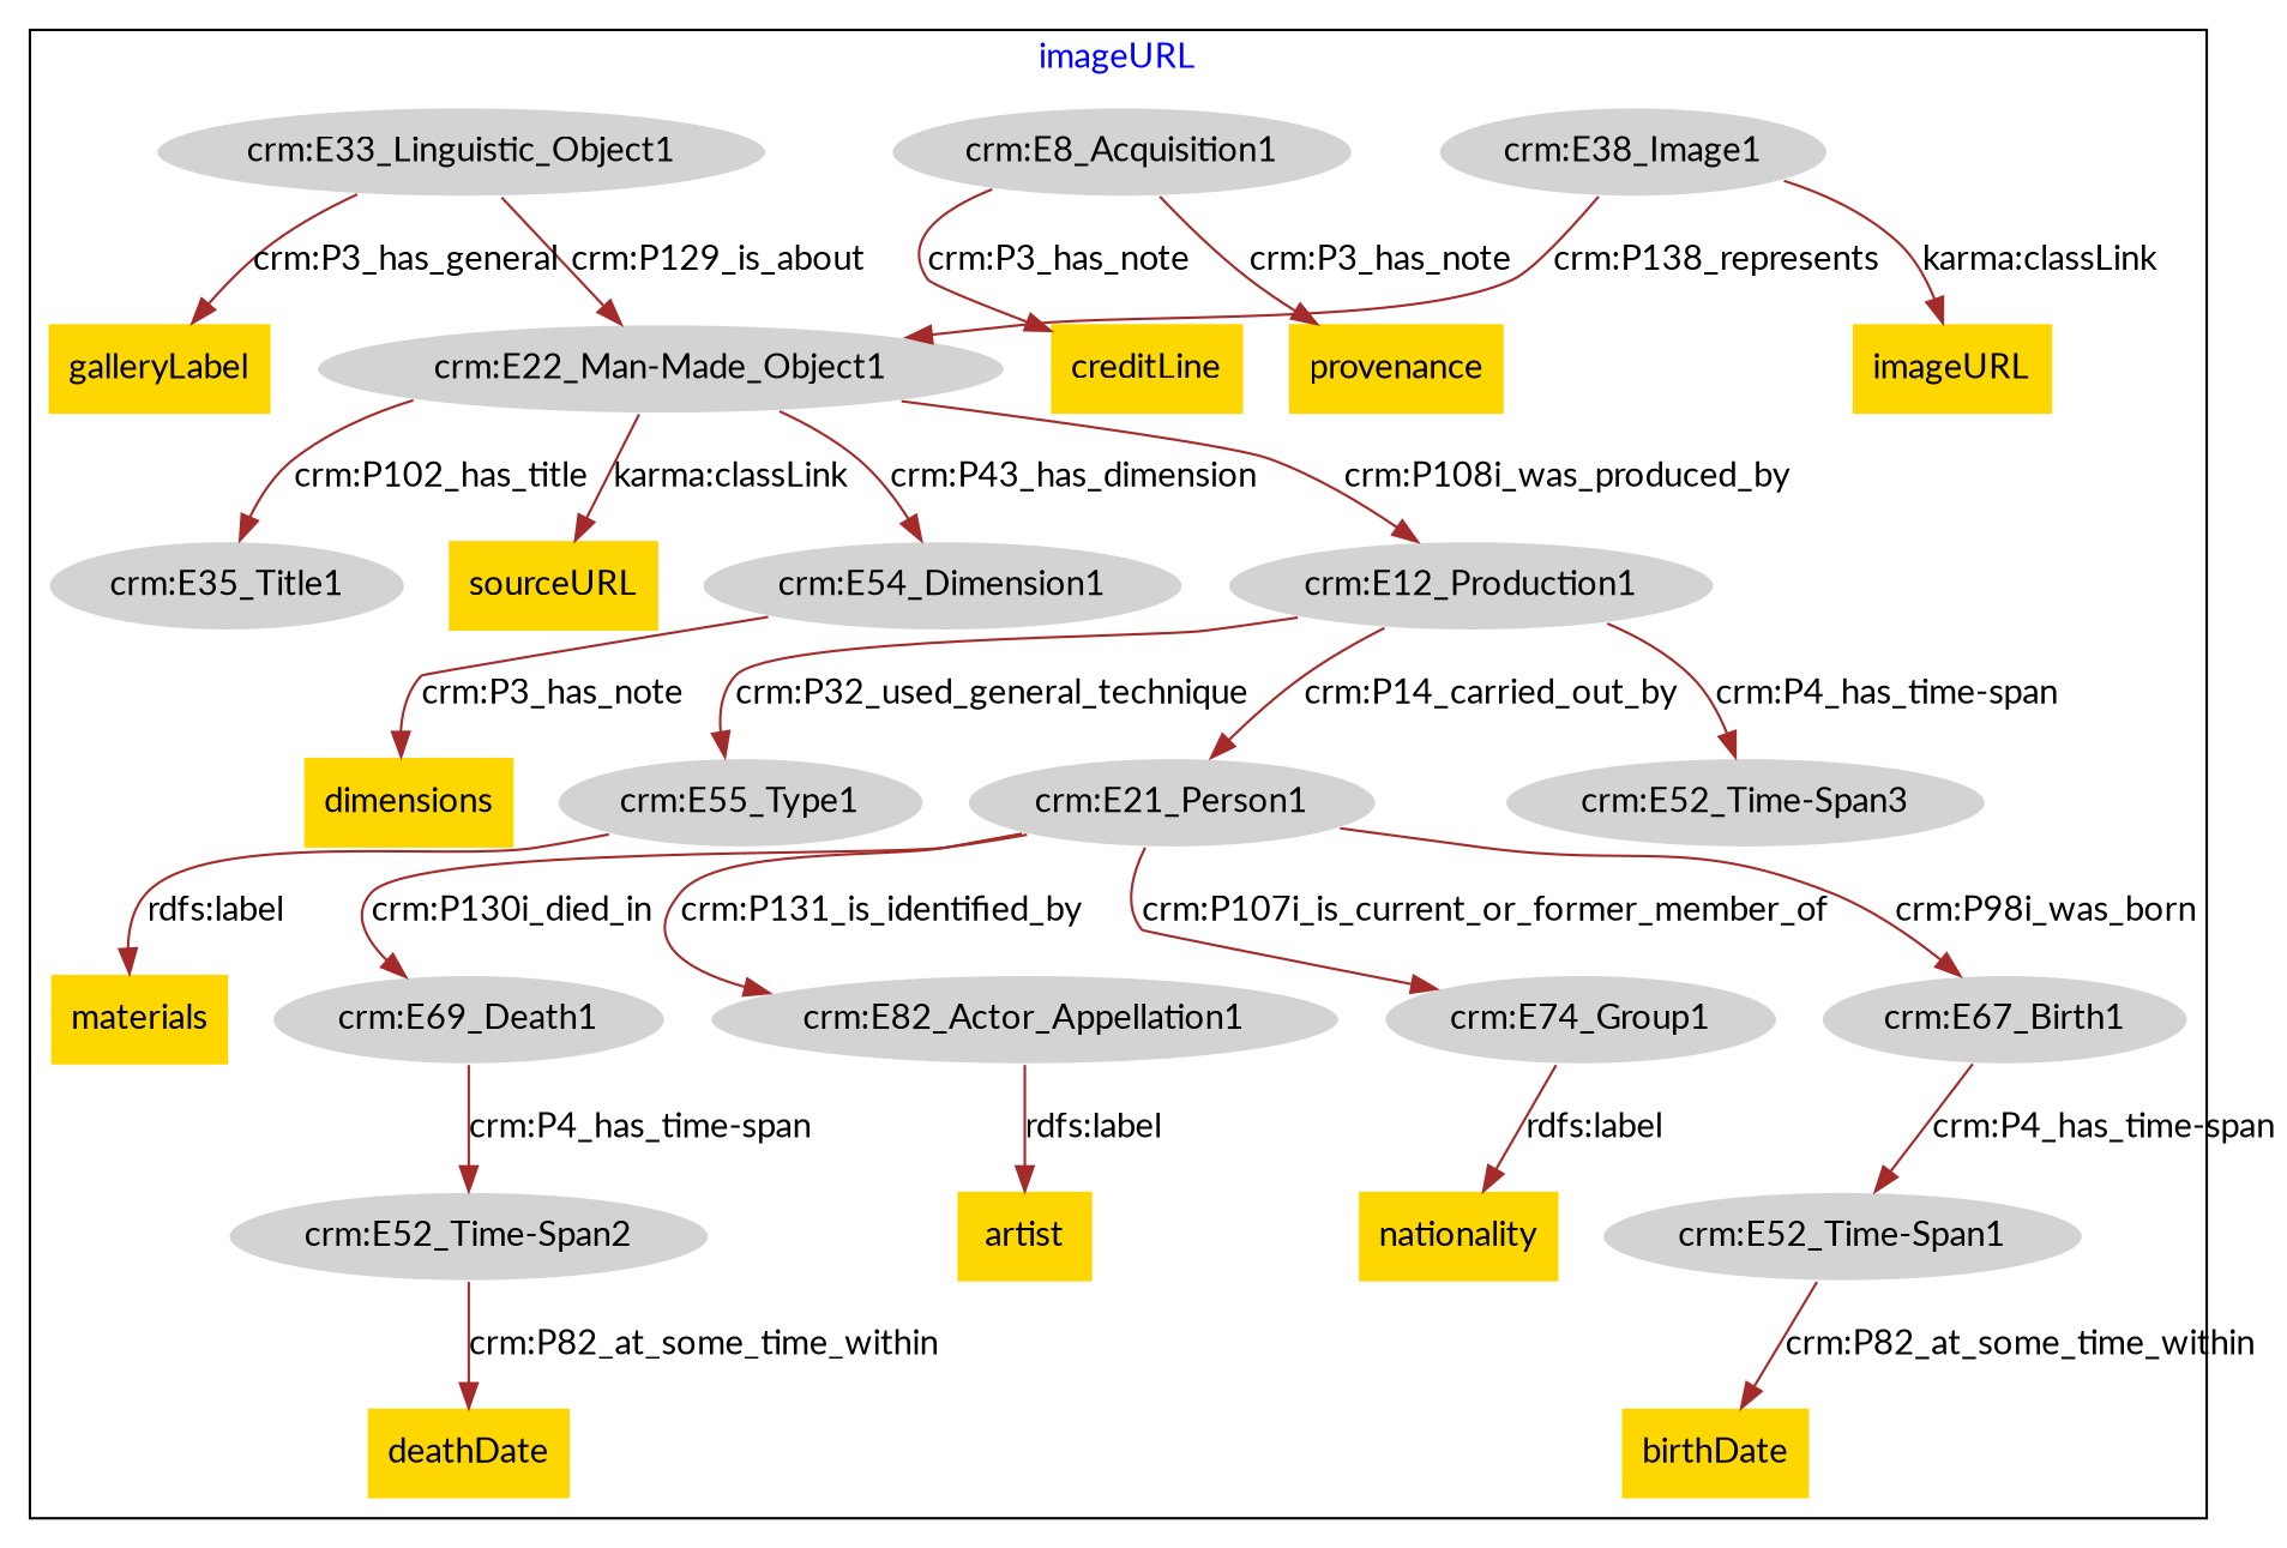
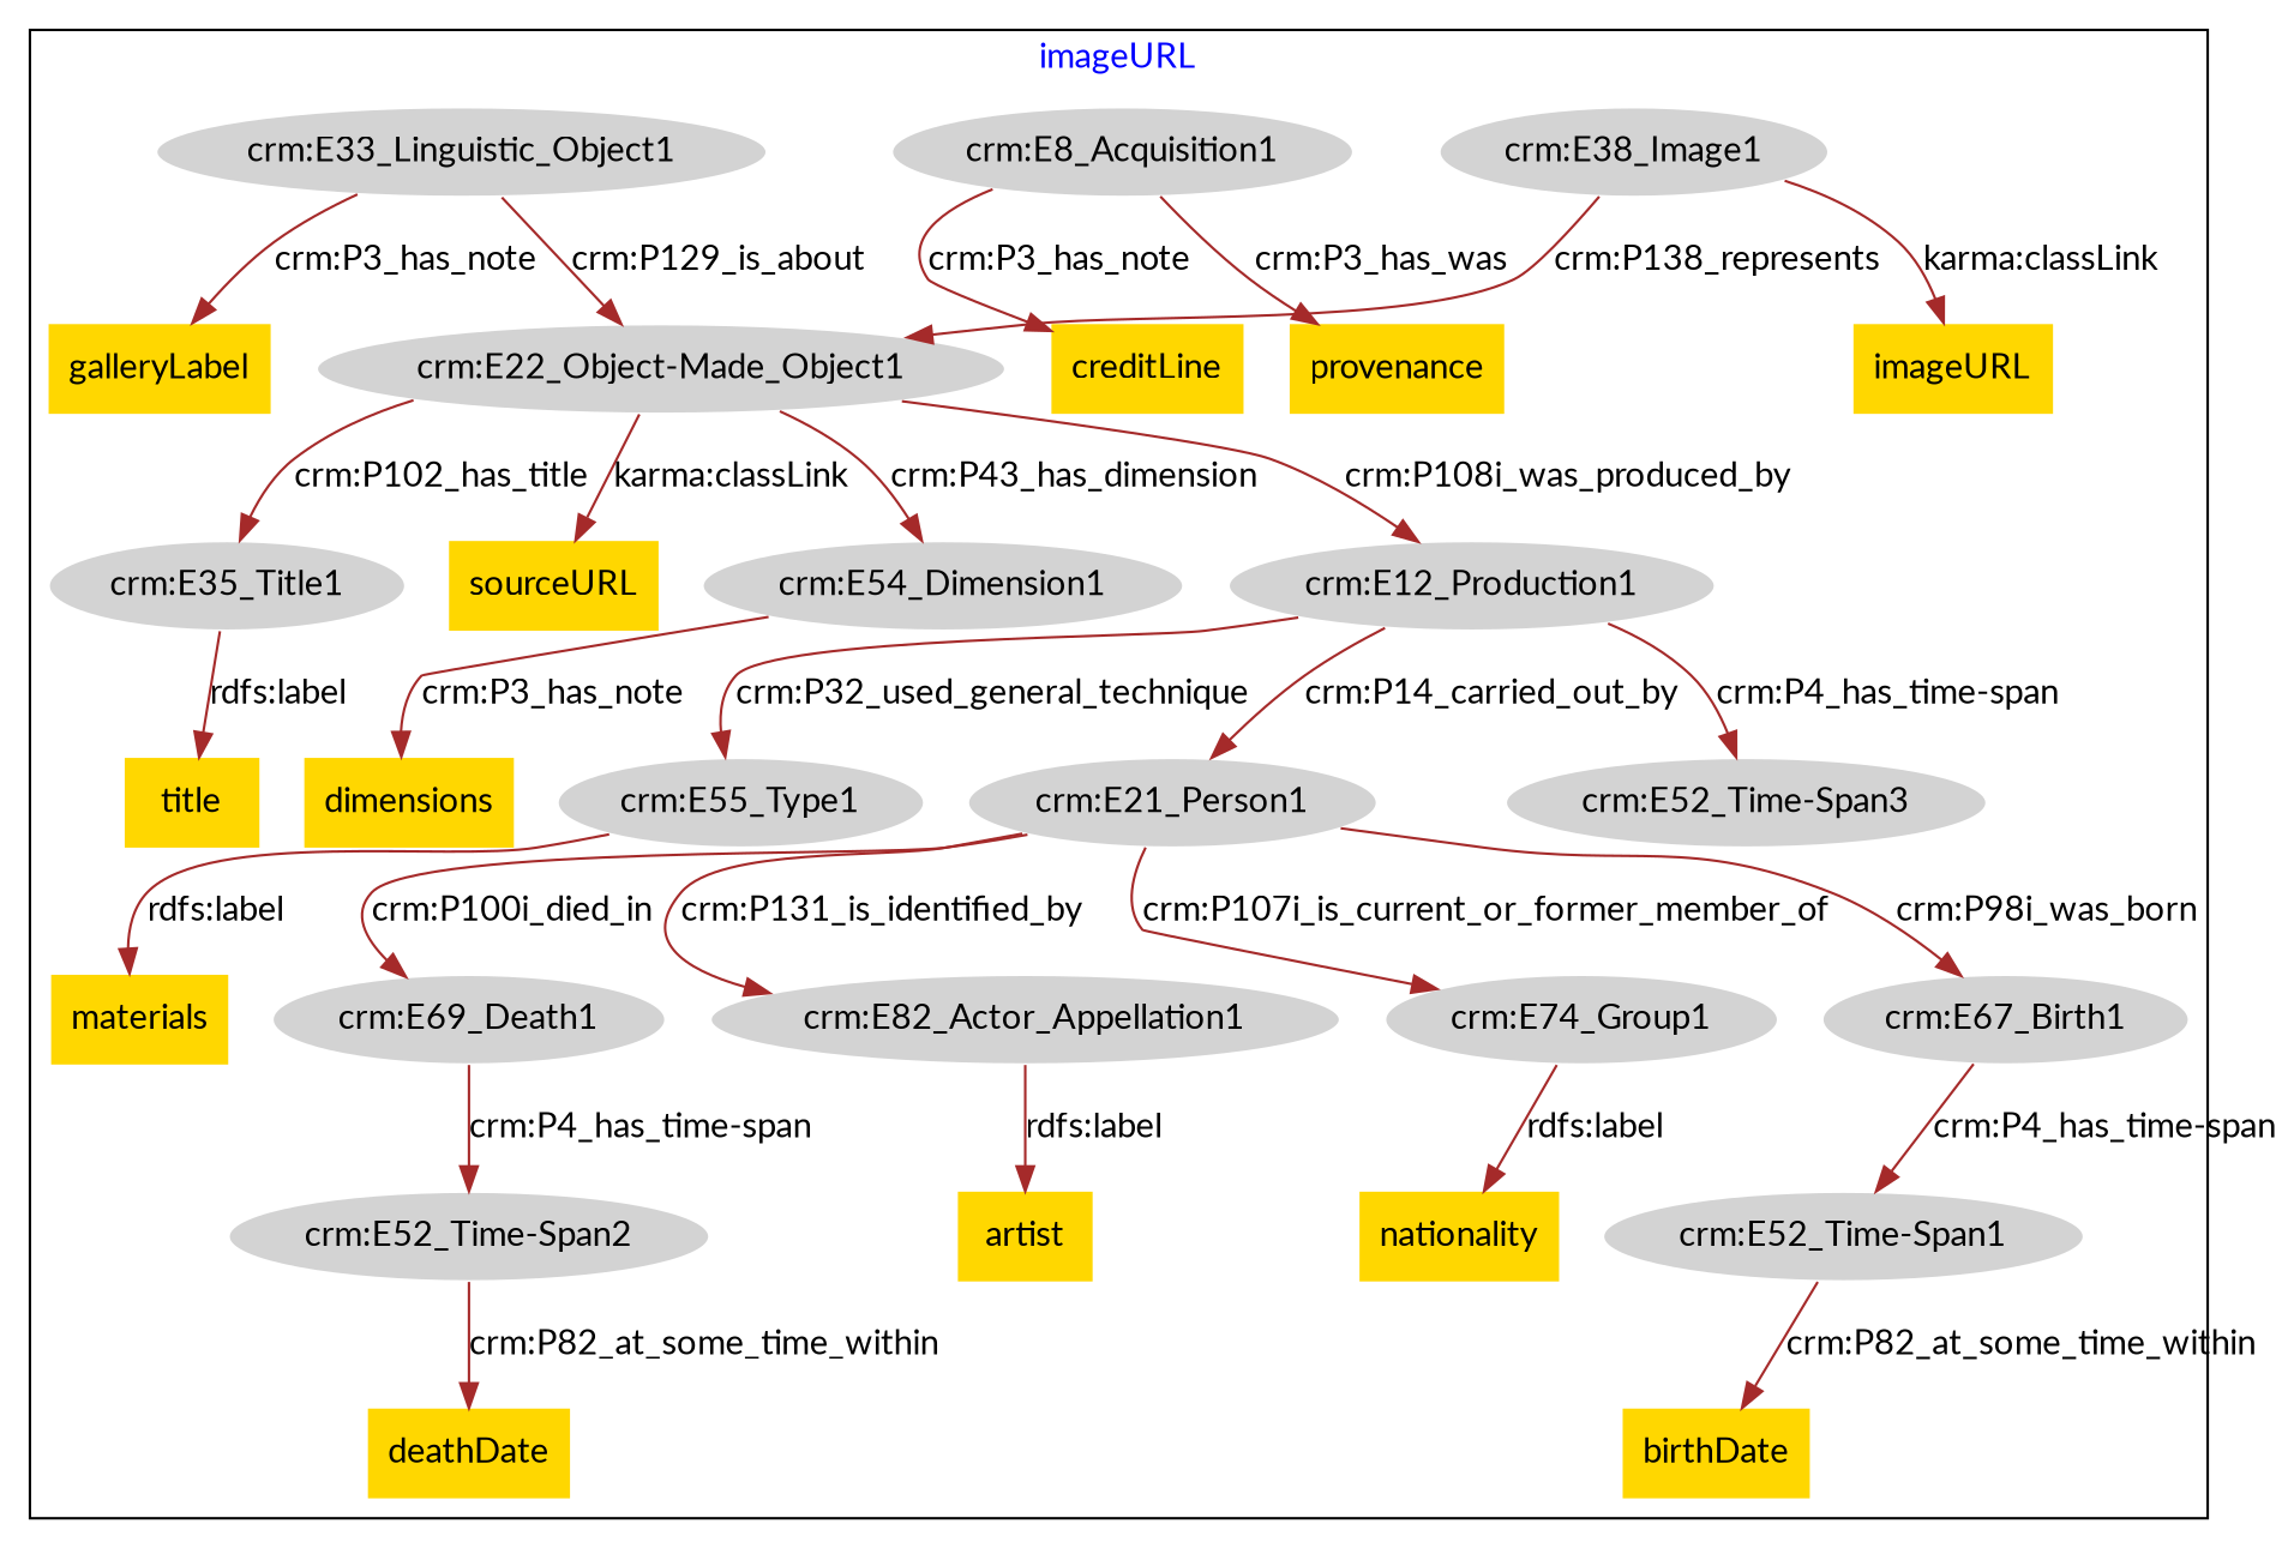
  digraph {
    fontcolor=blue
    fontname=Lato
    remincross=true
    node [color=white fillcolor=lightgray fontname=Lato style=filled]
    edge [color=brown fontcolor=black fontname=Lato]
    n1 [label="crm:E35_Title1"]
-   n3 [label="crm:E22_Man-Made_Object1"]
+   n2 [fillcolor=gold label=title shape=plaintext color=""]
+   n3 [label="crm:E22_Object-Made_Object1"]
    n4 [fillcolor=gold label=sourceURL shape=plaintext color=""]
    n5 [label="crm:E38_Image1"]
    n6 [fillcolor=gold label=imageURL shape=plaintext color=""]
    n7 [label="crm:E82_Actor_Appellation1"]
    n8 [fillcolor=gold label=artist shape=plaintext color=""]
    n9 [label="crm:E74_Group1"]
    n10 [fillcolor=gold label=nationality shape=plaintext color=""]
    n11 [label="crm:E52_Time-Span1"]
    n12 [fillcolor=gold label=birthDate shape=plaintext color=""]
    n13 [label="crm:E52_Time-Span2"]
    n14 [fillcolor=gold label=deathDate shape=plaintext color=""]
    n15 [label="crm:E52_Time-Span3"]
    n16 [label="crm:E55_Type1"]
    n17 [fillcolor=gold label=materials shape=plaintext color=""]
    n18 [label="crm:E54_Dimension1"]
    n19 [fillcolor=gold label=dimensions shape=plaintext color=""]
    n20 [label="crm:E8_Acquisition1"]
    n21 [fillcolor=gold label=creditLine shape=plaintext color=""]
    n22 [label="crm:E33_Linguistic_Object1"]
    n23 [fillcolor=gold label=galleryLabel shape=plaintext color=""]
    n24 [fillcolor=gold label=provenance shape=plaintext color=""]
    n25 [label="crm:E12_Production1"]
    n26 [label="crm:E21_Person1"]
    n27 [label="crm:E67_Birth1"]
    n28 [label="crm:E69_Death1"]
    subgraph cluster_1 {
      label=imageURL
      n1
+     n2
      n3
      n4
      n5
      n6
      n7
      n8
      n9
      n10
      n11
      n12
      n13
      n14
      n15
      n16
      n17
      n18
      n19
      n20
      n21
      n22
      n23
      n24
      n25
      n26
      n27
      n28
    }
+   n1 -> n2 [label="rdfs:label"]
    n3 -> n1 [label="crm:P102_has_title"]
    n3 -> n4 [label="karma:classLink"]
    n3 -> n18 [label="crm:P43_has_dimension"]
    n3 -> n25 [label="crm:P108i_was_produced_by"]
    n5 -> n3 [label="crm:P138_represents"]
    n5 -> n6 [label="karma:classLink"]
    n7 -> n8 [label="rdfs:label"]
    n9 -> n10 [label="rdfs:label"]
    n11 -> n12 [label="crm:P82_at_some_time_within"]
    n13 -> n14 [label="crm:P82_at_some_time_within"]
    n16 -> n17 [label="rdfs:label"]
    n18 -> n19 [label="crm:P3_has_note"]
    n20 -> n21 [label="crm:P3_has_note"]
-   n20 -> n24 [label="crm:P3_has_note"]
+   n20 -> n24 [label="crm:P3_has_was"]
    n22 -> n3 [label="crm:P129_is_about"]
-   n22 -> n23 [label="crm:P3_has_general"]
+   n22 -> n23 [label="crm:P3_has_note"]
    n25 -> n15 [label="crm:P4_has_time-span"]
    n25 -> n16 [label="crm:P32_used_general_technique"]
    n25 -> n26 [label="crm:P14_carried_out_by"]
    n26 -> n7 [label="crm:P131_is_identified_by"]
    n26 -> n9 [label="crm:P107i_is_current_or_former_member_of"]
    n26 -> n27 [label="crm:P98i_was_born"]
-   n26 -> n28 [label="crm:P130i_died_in"]
+   n26 -> n28 [label="crm:P100i_died_in"]
    n27 -> n11 [label="crm:P4_has_time-span"]
    n28 -> n13 [label="crm:P4_has_time-span"]
  }
